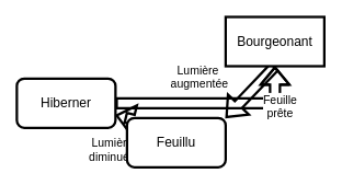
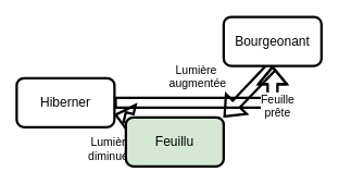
  <mxCell id="0" />
  <mxCell id="1" parent="0" />
  <mxCell id="2" value="Lumière&amp;nbsp;&lt;div&gt;augmentée&lt;/div&gt;" style="edgeStyle=orthogonalEdgeStyle;rounded=0;orthogonalLoop=1;jettySize=auto;html=1;exitX=1;exitY=0.5;exitDx=0;exitDy=0;shape=flexArrow;strokeWidth=3;fontSize=14;" edge="1" parent="1" source="3" target="5"><mxGeometry x="-0.149" y="32" relative="1" as="geometry"><mxPoint as="offset" /></mxGeometry></mxCell>
  <mxCell id="3" value="Hiberner" style="rounded=1;whiteSpace=wrap;html=1;strokeWidth=3;fontSize=16;" vertex="1" parent="1"><mxGeometry x="20" y="95" width="120" height="60" as="geometry" /></mxCell>
  <mxCell id="4" value="Feuille &lt;br style=&quot;font-size: 14px;&quot;&gt;prête" style="rounded=0;orthogonalLoop=1;jettySize=auto;html=1;exitX=0.5;exitY=1;exitDx=0;exitDy=0;entryX=1;entryY=0;entryDx=0;entryDy=0;shape=flexArrow;strokeWidth=3;fontSize=14;" edge="1" parent="1" source="5" target="7"><mxGeometry x="-0.279" y="38" relative="1" as="geometry"><mxPoint as="offset" /></mxGeometry></mxCell>
- <mxCell id="5" value="Bourgeonant" style="whiteSpace=wrap;html=1;strokeWidth=3;fontSize=16;rounded=0;" vertex="1" parent="1"><mxGeometry x="274" y="20" width="120" height="60" as="geometry" /></mxCell>
+ <mxCell id="5" value="Bourgeonant" style="rounded=1;whiteSpace=wrap;html=1;strokeWidth=3;fontSize=16;" vertex="1" parent="1"><mxGeometry x="274" y="20" width="120" height="60" as="geometry" /></mxCell>
  <mxCell id="6" value="Lumière&lt;br&gt;diminuée" style="rounded=0;orthogonalLoop=1;jettySize=auto;html=1;exitX=0;exitY=0;exitDx=0;exitDy=0;strokeWidth=3;shape=flexArrow;fontSize=14;" edge="1" parent="1" source="7" target="3"><mxGeometry x="0.029" y="42" relative="1" as="geometry"><mxPoint x="-1" as="offset" /></mxGeometry></mxCell>
- <mxCell id="7" value="Feuillu" style="rounded=1;whiteSpace=wrap;html=1;strokeWidth=3;fontSize=16;" vertex="1" parent="1"><mxGeometry x="154" y="143" width="120" height="60" as="geometry" /></mxCell>
+ <mxCell id="7" value="Feuillu" style="rounded=1;whiteSpace=wrap;html=1;strokeWidth=3;fontSize=16;fillColor=#d5e8d4;" vertex="1" parent="1"><mxGeometry x="154" y="143" width="120" height="60" as="geometry" /></mxCell>
